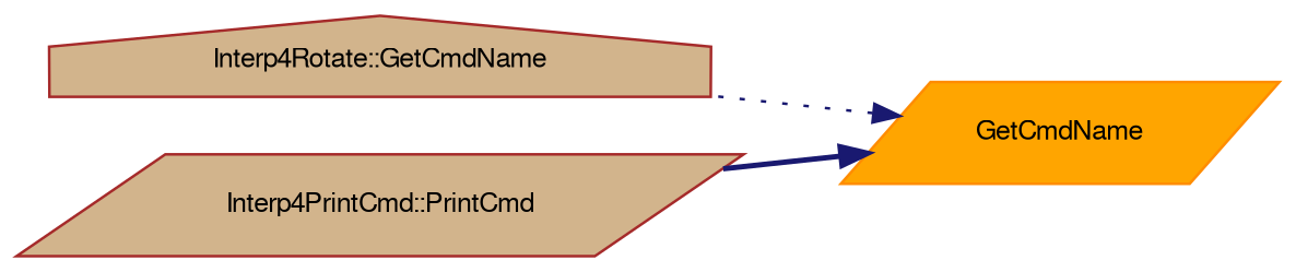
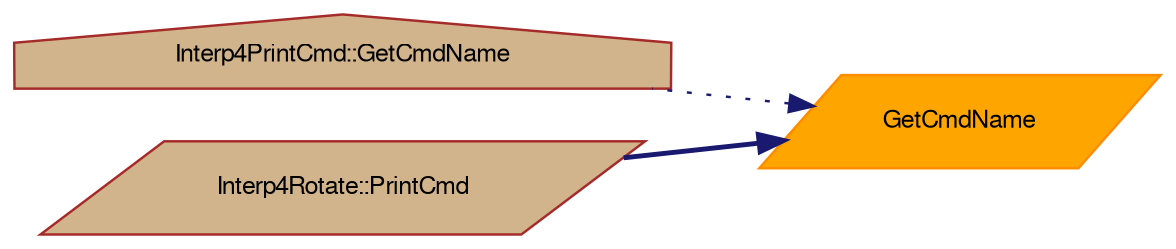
  digraph {
    rankdir=RL
    node [color=brown fillcolor=tan fontname=FreeSans fontsize=10 shape=parallelogram style=filled]
    edge [color=midnightblue dir=back fontname=FreeSans fontsize=10 labelfontname=FreeSans labelfontsize=10]
    n1 [color=darkorange fillcolor=orange fontcolor=black height=0.2 label=GetCmdName width=0.4]
-   n2 [height=0.2 label="Interp4Rotate::GetCmdName" shape=house width=0.4]
-   n3 [height=0.2 label="Interp4PrintCmd::PrintCmd" width=0.4]
+   n2 [height=0.2 label="Interp4PrintCmd::GetCmdName" shape=house width=0.4]
+   n3 [height=0.2 label="Interp4Rotate::PrintCmd" width=0.4]
    n1 -> n2 [style=dotted]
    n1 -> n3 [style=bold]
  }
